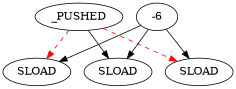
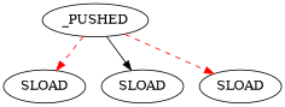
  digraph {
    node [shape=oval]
    edge [style=solid]
    n1 [label=SLOAD]
    n2 [label=_PUSHED]
    n3 [label=SLOAD]
    n4 [label=SLOAD]
-   -6 [shape=""]
    n2 -> n1 [color=red style=dashed]
    n2 -> n3
    n2 -> n4 [color=red style=dashed]
-   -6 -> n1
-   -6 -> n3
-   -6 -> n4
  }
